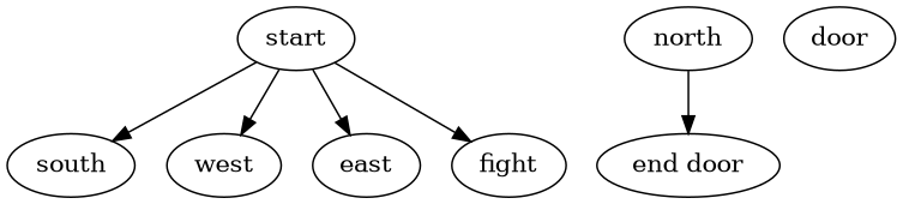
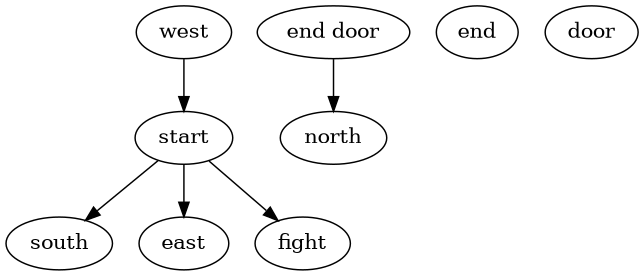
  digraph {
    n1 [label=start]
    n2 [label=south]
    n3 [label=west]
    n4 [label=east]
    n5 [label=fight]
    n6 [label=north]
    n7 [label="end door"]
+   n8 [label=end]
    n9 [label=door]
    n1 -> n2
-   n1 -> n3
+   n3 -> n1
    n1 -> n4
    n1 -> n5
-   n6 -> n7
+   n7 -> n6
  }
